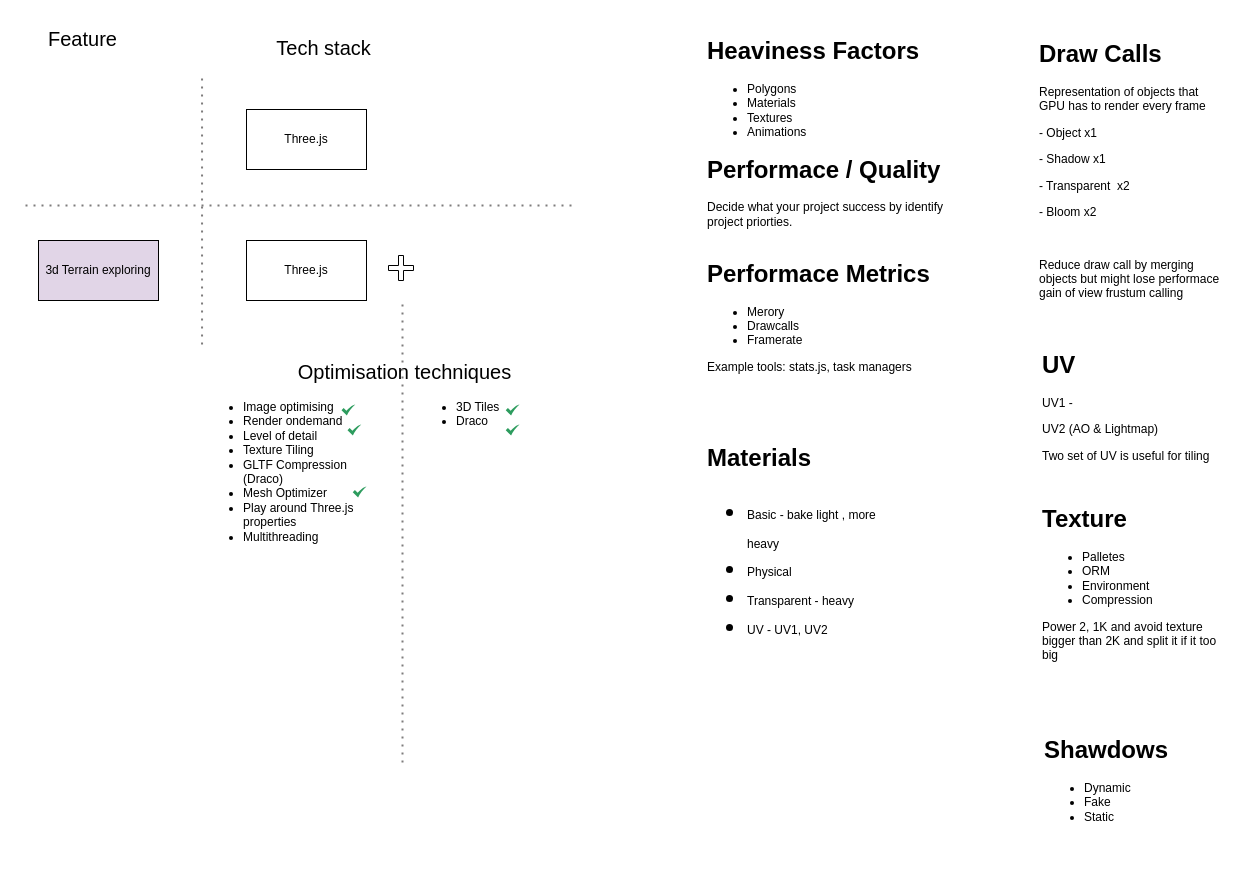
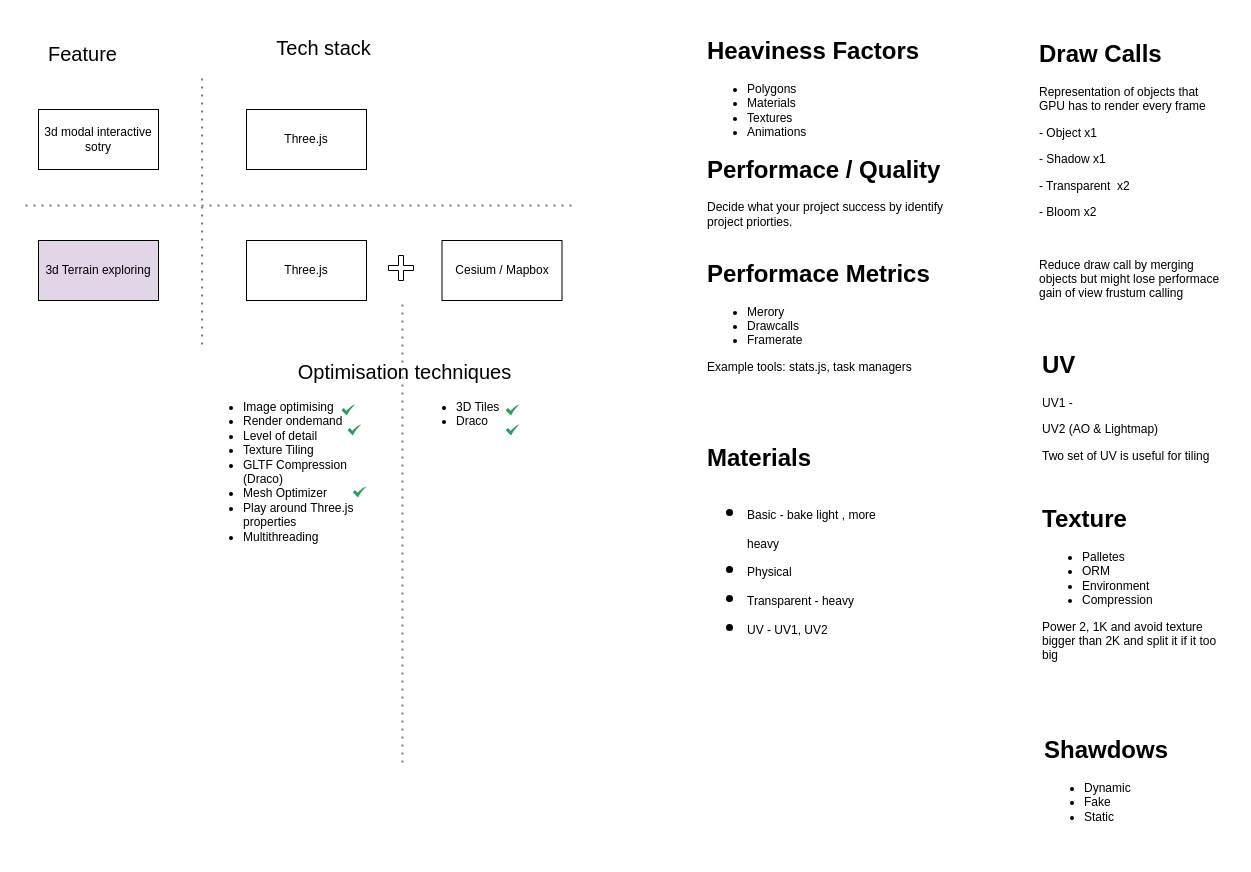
  <mxCell id="0" />
  <mxCell id="1" parent="0" />
- <mxCell id="2" value="Feature" style="text;html=1;align=center;verticalAlign=middle;resizable=0;points=[];autosize=1;strokeColor=none;fillColor=none;fontSize=20;" parent="1" vertex="1"><mxGeometry x="38" y="20" width="87" height="36" as="geometry" /></mxCell>
+ <mxCell id="2" value="Feature" style="text;html=1;align=center;verticalAlign=middle;resizable=0;points=[];autosize=1;strokeColor=none;fillColor=none;fontSize=20;" parent="1" vertex="1"><mxGeometry x="38" y="35" width="87" height="36" as="geometry" /></mxCell>
  <mxCell id="3" value="" style="endArrow=none;dashed=1;html=1;dashPattern=1 3;strokeWidth=2;fontSize=20;strokeColor=#7e7c7c;" parent="1" edge="1"><mxGeometry width="50" height="50" relative="1" as="geometry"><mxPoint x="201.55" y="344" as="sourcePoint" /><mxPoint x="201.55" y="72" as="targetPoint" /></mxGeometry></mxCell>
  <mxCell id="4" value="" style="endArrow=none;dashed=1;html=1;dashPattern=1 3;strokeWidth=2;fontSize=20;strokeColor=#7e7c7c;" parent="1" edge="1"><mxGeometry width="50" height="50" relative="1" as="geometry"><mxPoint x="571" y="205" as="sourcePoint" /><mxPoint x="20" y="205" as="targetPoint" /></mxGeometry></mxCell>
  <mxCell id="5" value="" style="group" parent="1" vertex="1" connectable="0"><mxGeometry x="38" y="240" width="523.5" height="60" as="geometry" /></mxCell>
+ <mxCell id="6" value="Cesium / Mapbox" style="whiteSpace=wrap;html=1;" parent="5" vertex="1"><mxGeometry x="403.5" width="120" height="60" as="geometry" /></mxCell>
  <mxCell id="7" value="3d Terrain exploring" style="whiteSpace=wrap;html=1;fontSize=12;fillColor=#e1d5e7;" parent="5" vertex="1"><mxGeometry width="120" height="60" as="geometry" /></mxCell>
  <mxCell id="8" value="" style="shape=cross;whiteSpace=wrap;html=1;fontSize=12;" parent="5" vertex="1"><mxGeometry x="350" y="15" width="25" height="25" as="geometry" /></mxCell>
  <mxCell id="9" value="Three.js" style="whiteSpace=wrap;html=1;fontSize=12;" parent="5" vertex="1"><mxGeometry x="208" width="120" height="60" as="geometry" /></mxCell>
  <mxCell id="10" value="" style="group" parent="1" vertex="1" connectable="0"><mxGeometry x="38" y="109" width="328" height="60" as="geometry" /></mxCell>
+ <mxCell id="11" value="3d modal interactive sotry" style="whiteSpace=wrap;html=1;fontSize=12;" parent="10" vertex="1"><mxGeometry width="120" height="60" as="geometry" /></mxCell>
  <mxCell id="12" value="Three.js" style="whiteSpace=wrap;html=1;fontSize=12;" parent="10" vertex="1"><mxGeometry x="208" width="120" height="60" as="geometry" /></mxCell>
  <mxCell id="13" value="Tech stack" style="text;html=1;align=center;verticalAlign=middle;resizable=0;points=[];autosize=1;strokeColor=none;fillColor=none;fontSize=20;" parent="1" vertex="1"><mxGeometry x="267" y="29" width="112" height="36" as="geometry" /></mxCell>
  <mxCell id="14" value="Optimisation techniques" style="text;html=1;align=center;verticalAlign=middle;resizable=0;points=[];autosize=1;strokeColor=none;fillColor=none;fontSize=20;" parent="1" vertex="1"><mxGeometry x="288" y="353" width="231" height="36" as="geometry" /></mxCell>
  <mxCell id="15" value="" style="endArrow=none;dashed=1;html=1;dashPattern=1 3;strokeWidth=2;fontSize=20;strokeColor=#7e7c7c;" parent="1" edge="1"><mxGeometry width="50" height="50" relative="1" as="geometry"><mxPoint x="402" y="762" as="sourcePoint" /><mxPoint x="402" y="303" as="targetPoint" /></mxGeometry></mxCell>
  <mxCell id="16" value="&lt;ul&gt;&lt;li&gt;Image optimising&amp;nbsp;&lt;/li&gt;&lt;li&gt;Render ondemand&lt;/li&gt;&lt;li&gt;Level of detail&lt;/li&gt;&lt;li&gt;Texture Tiling&lt;/li&gt;&lt;li&gt;GLTF Compression (Draco)&lt;/li&gt;&lt;li&gt;Mesh Optimizer&lt;/li&gt;&lt;li&gt;Play around Three.js properties&lt;/li&gt;&lt;li&gt;Multithreading&lt;/li&gt;&lt;/ul&gt;" style="text;html=1;strokeColor=none;fillColor=none;align=left;verticalAlign=top;whiteSpace=wrap;rounded=0;fontSize=12;horizontal=1;" parent="1" vertex="1"><mxGeometry x="201" y="381" width="179" height="207" as="geometry" /></mxCell>
  <mxCell id="17" value="&lt;ul&gt;&lt;li&gt;3D Tiles&lt;/li&gt;&lt;li&gt;Draco&lt;/li&gt;&lt;/ul&gt;" style="text;html=1;strokeColor=none;fillColor=none;align=left;verticalAlign=top;whiteSpace=wrap;rounded=0;fontSize=12;" parent="1" vertex="1"><mxGeometry x="414" y="381" width="176" height="183" as="geometry" /></mxCell>
  <mxCell id="18" value="&lt;h1&gt;Heaviness Factors&lt;/h1&gt;&lt;p&gt;&lt;/p&gt;&lt;ul&gt;&lt;li&gt;Polygons&lt;/li&gt;&lt;li&gt;Materials&lt;/li&gt;&lt;li&gt;Textures&lt;/li&gt;&lt;li&gt;Animations&lt;/li&gt;&lt;/ul&gt;&lt;div&gt;&lt;h1&gt;Performace / Quality&lt;/h1&gt;&lt;div&gt;Decide what your project success by identify project priorties.&lt;/div&gt;&lt;div&gt;&lt;br&gt;&lt;/div&gt;&lt;div&gt;&lt;h1&gt;Performace Metrics&lt;/h1&gt;&lt;div&gt;&lt;ul&gt;&lt;li&gt;Merory&lt;/li&gt;&lt;li&gt;Drawcalls&lt;/li&gt;&lt;li&gt;Framerate&lt;/li&gt;&lt;/ul&gt;&lt;div&gt;Example tools:&amp;nbsp;&lt;span style=&quot;background-color: initial;&quot;&gt;stats.js, task managers&lt;/span&gt;&lt;/div&gt;&lt;/div&gt;&lt;p&gt;&lt;/p&gt;&lt;ul&gt;&lt;/ul&gt;&lt;/div&gt;&lt;p&gt;&lt;/p&gt;&lt;ul&gt;&lt;/ul&gt;&lt;/div&gt;&lt;p&gt;&lt;/p&gt;" style="text;html=1;strokeColor=none;fillColor=none;spacing=5;spacingTop=-20;whiteSpace=wrap;overflow=hidden;rounded=0;fontSize=12;" parent="1" vertex="1"><mxGeometry x="702" y="31" width="269" height="639" as="geometry" /></mxCell>
  <mxCell id="19" value="&lt;h1&gt;Draw Calls&lt;/h1&gt;&lt;p&gt;Representation of objects that GPU has to render every frame&lt;/p&gt;&lt;p&gt;- Object x1&lt;/p&gt;&lt;p&gt;- Shadow x1&lt;/p&gt;&lt;p&gt;- Transparent&amp;nbsp; x2&lt;/p&gt;&lt;p&gt;- Bloom x2&lt;/p&gt;&lt;p&gt;&lt;br&gt;&lt;/p&gt;&lt;p&gt;Reduce draw call by merging objects but might lose performace gain of view frustum calling&lt;/p&gt;&lt;p&gt;&lt;br&gt;&lt;/p&gt;" style="text;html=1;strokeColor=none;fillColor=none;spacing=5;spacingTop=-20;whiteSpace=wrap;overflow=hidden;rounded=0;fontSize=12;" parent="1" vertex="1"><mxGeometry x="1034" y="34" width="190" height="301" as="geometry" /></mxCell>
  <mxCell id="20" value="&lt;h1&gt;&lt;span style=&quot;background-color: initial;&quot;&gt;Materials&lt;/span&gt;&lt;/h1&gt;&lt;h1&gt;&lt;ul&gt;&lt;li&gt;&lt;span style=&quot;background-color: initial; font-size: 12px; font-weight: normal;&quot;&gt;Basic - bake light , more heavy&lt;/span&gt;&lt;/li&gt;&lt;li&gt;&lt;span style=&quot;font-size: 12px; font-weight: 400;&quot;&gt;Physical&lt;/span&gt;&lt;/li&gt;&lt;li&gt;&lt;span style=&quot;font-size: 12px; font-weight: 400;&quot;&gt;Transparent - heavy&lt;/span&gt;&lt;/li&gt;&lt;li&gt;&lt;span style=&quot;font-size: 12px; font-weight: 400;&quot;&gt;UV - UV1, UV2&lt;/span&gt;&lt;/li&gt;&lt;/ul&gt;&lt;/h1&gt;" style="text;html=1;strokeColor=none;fillColor=none;spacing=5;spacingTop=-20;whiteSpace=wrap;overflow=hidden;rounded=0;fontSize=12;" parent="1" vertex="1"><mxGeometry x="702" y="438" width="190" height="300" as="geometry" /></mxCell>
  <mxCell id="21" value="&lt;h1&gt;UV&lt;/h1&gt;&lt;p&gt;UV1 -&amp;nbsp;&lt;/p&gt;&lt;p&gt;UV2 (AO &amp;amp; Lightmap)&lt;/p&gt;&lt;p&gt;Two set of UV is useful for tiling&lt;/p&gt;" style="text;html=1;strokeColor=none;fillColor=none;spacing=5;spacingTop=-20;whiteSpace=wrap;overflow=hidden;rounded=0;fontSize=12;" parent="1" vertex="1"><mxGeometry x="1037" y="345" width="190" height="219" as="geometry" /></mxCell>
  <mxCell id="22" value="&lt;h1&gt;Texture&lt;/h1&gt;&lt;p&gt;&lt;/p&gt;&lt;ul&gt;&lt;li&gt;Palletes&lt;/li&gt;&lt;li&gt;ORM&lt;/li&gt;&lt;li&gt;Environment&lt;/li&gt;&lt;li&gt;Compression&lt;/li&gt;&lt;/ul&gt;&lt;div&gt;Power 2, 1K and avoid texture bigger than 2K and split it if it too big&lt;/div&gt;&lt;p&gt;&lt;/p&gt;" style="text;html=1;strokeColor=none;fillColor=none;spacing=5;spacingTop=-20;whiteSpace=wrap;overflow=hidden;rounded=0;fontSize=12;" parent="1" vertex="1"><mxGeometry x="1037" y="499" width="190" height="256" as="geometry" /></mxCell>
  <mxCell id="23" value="&lt;h1&gt;Shawdows&lt;/h1&gt;&lt;p&gt;&lt;/p&gt;&lt;ul&gt;&lt;li&gt;Dynamic&lt;/li&gt;&lt;li&gt;Fake&lt;/li&gt;&lt;li&gt;Static&lt;/li&gt;&lt;/ul&gt;&lt;p&gt;&lt;/p&gt;" style="text;html=1;strokeColor=none;fillColor=none;spacing=5;spacingTop=-20;whiteSpace=wrap;overflow=hidden;rounded=0;fontSize=12;" parent="1" vertex="1"><mxGeometry x="1039" y="730" width="190" height="120" as="geometry" /></mxCell>
  <mxCell id="24" value="" style="sketch=0;html=1;aspect=fixed;strokeColor=none;shadow=0;align=center;verticalAlign=top;fillColor=#2D9C5E;shape=mxgraph.gcp2.check" vertex="1" parent="1"><mxGeometry x="505.25" y="404" width="13.75" height="11" as="geometry" /></mxCell>
  <mxCell id="25" value="" style="sketch=0;html=1;aspect=fixed;strokeColor=none;shadow=0;align=center;verticalAlign=top;fillColor=#2D9C5E;shape=mxgraph.gcp2.check" vertex="1" parent="1"><mxGeometry x="341" y="404" width="13.75" height="11" as="geometry" /></mxCell>
  <mxCell id="26" value="" style="sketch=0;html=1;aspect=fixed;strokeColor=none;shadow=0;align=center;verticalAlign=top;fillColor=#2D9C5E;shape=mxgraph.gcp2.check" vertex="1" parent="1"><mxGeometry x="347" y="424" width="13.75" height="11" as="geometry" /></mxCell>
  <mxCell id="27" value="" style="sketch=0;html=1;aspect=fixed;strokeColor=none;shadow=0;align=center;verticalAlign=top;fillColor=#2D9C5E;shape=mxgraph.gcp2.check" vertex="1" parent="1"><mxGeometry x="352.25" y="486" width="13.75" height="11" as="geometry" /></mxCell>
  <mxCell id="28" value="" style="sketch=0;html=1;aspect=fixed;strokeColor=none;shadow=0;align=center;verticalAlign=top;fillColor=#2D9C5E;shape=mxgraph.gcp2.check" vertex="1" parent="1"><mxGeometry x="505.25" y="424" width="13.75" height="11" as="geometry" /></mxCell>
